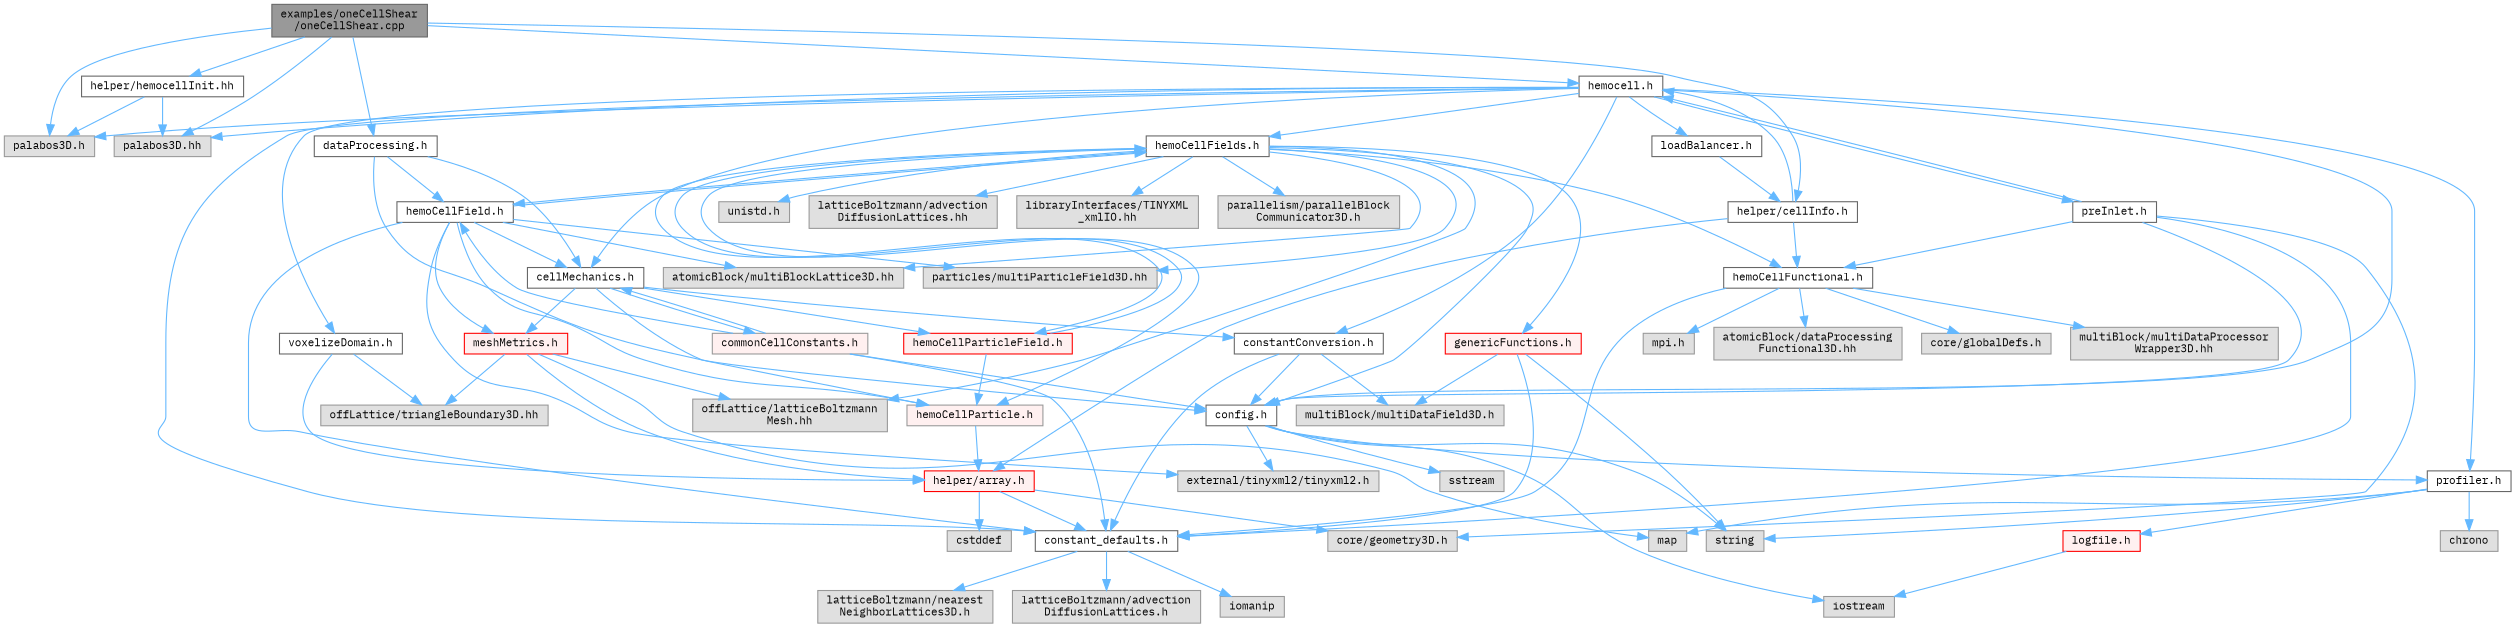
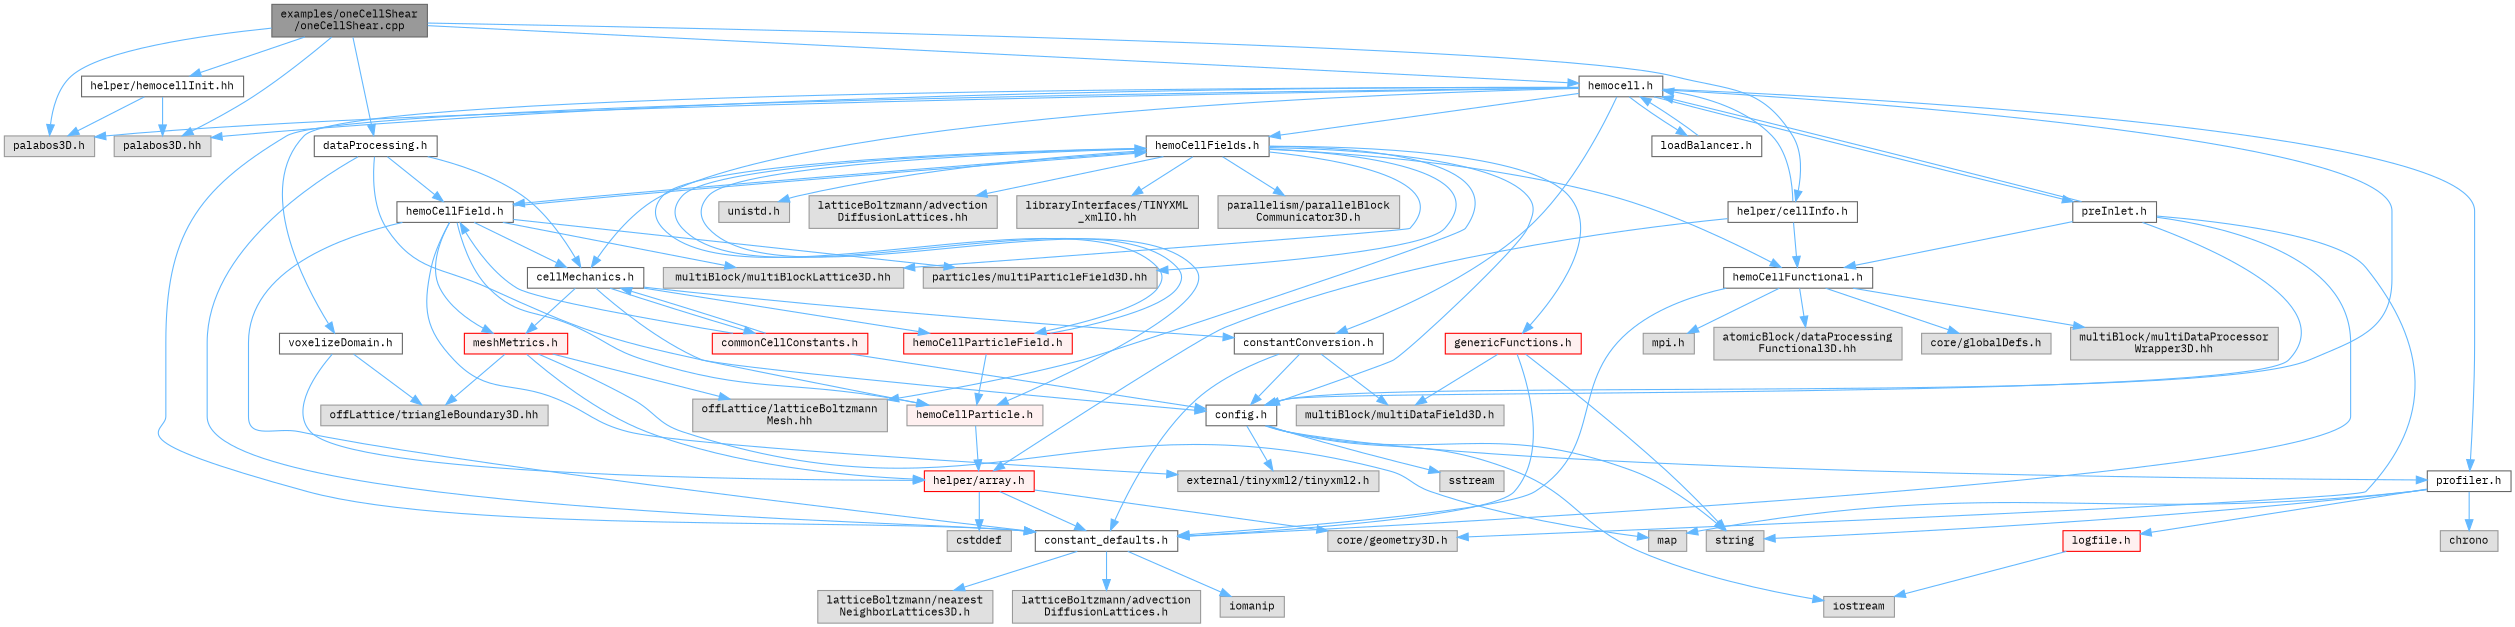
  digraph {
    fontname="IBM Plex Mono"
    node [color=grey60 fillcolor="#E0E0E0" fontname="IBM Plex Mono" fontsize=10 shape=box style=filled]
    edge [color=steelblue1 fontname="IBM Plex Mono" fontsize=10 labelfontname=Helvetica labelfontsize=10 style=solid]
    n1 [color=gray40 fillcolor=grey60 fontcolor=black height=0.2 label="examples/oneCellShear\l/oneCellShear.cpp" width=0.4]
    n2 [color=grey40 fillcolor=white height=0.2 label="hemocell.h" width=0.4]
    n3 [height=0.2 label="palabos3D.h" width=0.4]
    n4 [height=0.2 label="palabos3D.hh" width=0.4]
    n5 [color=grey40 fillcolor=white height=0.2 label="dataProcessing.h" width=0.4]
    n6 [color=grey40 fillcolor=white height=0.2 label="helper/hemocellInit.hh" width=0.4]
    n7 [color=grey40 fillcolor=white height=0.2 label="helper/cellInfo.h" width=0.4]
    n8 [color=grey40 fillcolor=white height=0.2 label="constant_defaults.h" width=0.4]
    n9 [color=grey40 fillcolor=white height=0.2 label="config.h" width=0.4]
    n10 [color=grey40 fillcolor=white height=0.2 label="profiler.h" width=0.4]
    n11 [color=grey40 fillcolor=white height=0.2 label="hemoCellFields.h" width=0.4]
    n12 [color=grey40 fillcolor=white height=0.2 label="cellMechanics.h" width=0.4]
    n13 [color=grey40 fillcolor=white height=0.2 label="constantConversion.h" width=0.4]
    n14 [color=grey40 fillcolor=white height=0.2 label="loadBalancer.h" width=0.4]
    n15 [color=grey40 fillcolor=white height=0.2 label="preInlet.h" width=0.4]
    n16 [color=grey40 fillcolor=white height=0.2 label="voxelizeDomain.h" width=0.4]
    n17 [color=grey40 fillcolor=white height=0.2 label="hemoCellField.h" width=0.4]
    n18 [color=grey40 fillcolor=white height=0.2 label="hemoCellFunctional.h" width=0.4]
    n19 [color=red fillcolor="#FFF0F0" height=0.2 label="helper/array.h" width=0.4]
    n20 [height=0.2 label=iomanip width=0.4]
    n21 [height=0.2 label="latticeBoltzmann/nearest\lNeighborLattices3D.h" width=0.4]
    n22 [height=0.2 label="latticeBoltzmann/advection\lDiffusionLattices.h" width=0.4]
    n23 [height=0.2 label=string width=0.4]
    n24 [height=0.2 label=iostream width=0.4]
    n25 [height=0.2 label="external/tinyxml2/tinyxml2.h" width=0.4]
    n26 [height=0.2 label=sstream width=0.4]
    n27 [height=0.2 label=chrono width=0.4]
    n28 [height=0.2 label=map width=0.4]
    n29 [color=red fillcolor="#FFF0F0" height=0.2 label="logfile.h" width=0.4]
    n30 [color=red fillcolor="#FFF0F0" height=0.2 label="hemoCellParticleField.h" width=0.4]
    n31 [fillcolor="#FFF0F0" height=0.2 label="hemoCellParticle.h" width=0.4]
    n32 [color=red fillcolor="#FFF0F0" height=0.2 label="genericFunctions.h" width=0.4]
    n33 [height=0.2 label="offLattice/latticeBoltzmann\lMesh.hh" width=0.4]
-   n34 [height=0.2 label="atomicBlock/multiBlockLattice3D.hh" width=0.4]
+   n34 [height=0.2 label="multiBlock/multiBlockLattice3D.hh" width=0.4]
    n35 [height=0.2 label="particles/multiParticleField3D.hh" width=0.4]
    n36 [height=0.2 label="unistd.h" width=0.4]
    n37 [height=0.2 label="latticeBoltzmann/advection\lDiffusionLattices.hh" width=0.4]
    n38 [height=0.2 label="libraryInterfaces/TINYXML\l_xmlIO.hh" width=0.4]
    n39 [height=0.2 label="parallelism/parallelBlock\lCommunicator3D.h" width=0.4]
    n40 [color=red fillcolor="#FFF0F0" height=0.2 label="meshMetrics.h" width=0.4]
-   n41 [fillcolor="#FFF0F0" height=0.2 label="commonCellConstants.h" width=0.4]
+   n41 [color=red fillcolor="#FFF0F0" height=0.2 label="commonCellConstants.h" width=0.4]
    n42 [height=0.2 label="multiBlock/multiDataField3D.h" width=0.4]
    n43 [height=0.2 label="core/geometry3D.h" width=0.4]
    n44 [height=0.2 label="offLattice/triangleBoundary3D.hh" width=0.4]
    n45 [height=0.2 label="mpi.h" width=0.4]
    n46 [height=0.2 label="atomicBlock/dataProcessing\lFunctional3D.hh" width=0.4]
    n47 [height=0.2 label="core/globalDefs.h" width=0.4]
    n48 [height=0.2 label="multiBlock/multiDataProcessor\lWrapper3D.hh" width=0.4]
    n49 [height=0.2 label=cstddef width=0.4]
    n1 -> n2
    n1 -> n3
    n1 -> n4
    n1 -> n5
    n1 -> n6
    n1 -> n7
    n2 -> n3
    n2 -> n4
    n2 -> n8
    n2 -> n9
    n2 -> n10
    n2 -> n11
    n2 -> n12
    n2 -> n13
    n2 -> n14
    n2 -> n15
    n2 -> n16
-   n41 -> n8
+   n5 -> n8
    n5 -> n9
    n5 -> n12
    n5 -> n17
    n6 -> n3
    n6 -> n4
    n7 -> n2
    n7 -> n18
    n7 -> n19
    n8 -> n20
    n8 -> n21
    n8 -> n22
    n9 -> n10
    n9 -> n23
    n9 -> n24
    n9 -> n25
    n9 -> n26
    n10 -> n23
    n10 -> n27
    n10 -> n28
    n10 -> n29
    n11 -> n9
    n11 -> n17
    n11 -> n18
    n11 -> n30
    n11 -> n31
    n11 -> n32
    n11 -> n33
    n11 -> n34
    n11 -> n35
    n11 -> n36
    n11 -> n37
    n11 -> n38
    n11 -> n39
    n12 -> n13
    n12 -> n30
    n12 -> n31
    n12 -> n40
    n12 -> n41
    n13 -> n8
    n13 -> n9
    n13 -> n42
-   n14 -> n7
+   n14 -> n2
    n15 -> n2
    n15 -> n8
    n15 -> n9
    n15 -> n18
    n15 -> n43
    n16 -> n19
    n16 -> n44
    n17 -> n8
    n17 -> n11
    n17 -> n12
    n17 -> n25
    n17 -> n31
    n17 -> n34
    n17 -> n35
    n17 -> n40
    n18 -> n8
    n18 -> n45
    n18 -> n46
    n18 -> n47
    n18 -> n48
    n19 -> n8
    n19 -> n43
    n19 -> n49
    n29 -> n24
    n30 -> n11
    n30 -> n31
    n31 -> n19
    n32 -> n8
    n32 -> n23
    n32 -> n42
    n40 -> n19
    n40 -> n28
    n40 -> n33
    n40 -> n44
    n41 -> n9
    n41 -> n12
    n41 -> n17
  }
